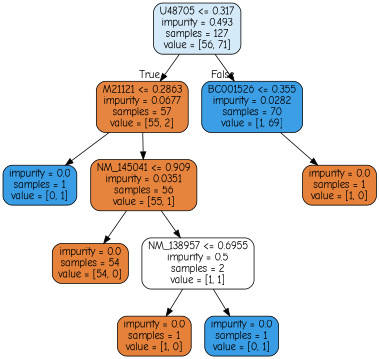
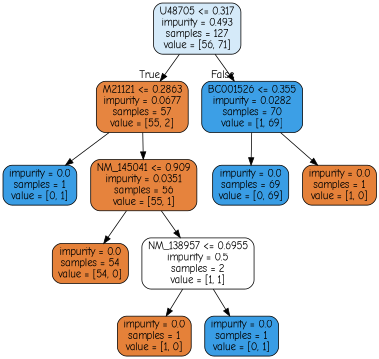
  digraph {
    fontname="Comic Neue"
    node [color=black fillcolor="#399de5ff" fontname="Comic Neue" shape=box style="filled, rounded"]
    edge [fontname="Comic Neue"]
    n1 [fillcolor="#399de536" label="U48705 <= 0.317\nimpurity = 0.493\nsamples = 127\nvalue = [56, 71]"]
    n2 [fillcolor="#e58139f6" label="M21121 <= 0.2863\nimpurity = 0.0677\nsamples = 57\nvalue = [55, 2]"]
    n3 [fillcolor="#399de5fb" label="BC001526 <= 0.355\nimpurity = 0.0282\nsamples = 70\nvalue = [1, 69]"]
    n4 [label="impurity = 0.0\nsamples = 1\nvalue = [0, 1]"]
    n5 [fillcolor="#e58139fa" label="NM_145041 <= 0.909\nimpurity = 0.0351\nsamples = 56\nvalue = [55, 1]"]
    n6 [fillcolor="#e58139ff" label="impurity = 0.0\nsamples = 54\nvalue = [54, 0]"]
    n7 [fillcolor="#e5813900" label="NM_138957 <= 0.6955\nimpurity = 0.5\nsamples = 2\nvalue = [1, 1]"]
    n8 [fillcolor="#e58139ff" label="impurity = 0.0\nsamples = 1\nvalue = [1, 0]"]
    n9 [label="impurity = 0.0\nsamples = 1\nvalue = [0, 1]"]
+   n10 [label="impurity = 0.0\nsamples = 69\nvalue = [0, 69]"]
    n11 [fillcolor="#e58139ff" label="impurity = 0.0\nsamples = 1\nvalue = [1, 0]"]
    n1 -> n2 [headlabel=True labelangle=45 labeldistance=2.5]
    n1 -> n3 [headlabel=False labelangle=-45 labeldistance=2.5]
    n2 -> n4
    n2 -> n5
+   n3 -> n10
    n3 -> n11
    n5 -> n6
    n5 -> n7
    n7 -> n8
    n7 -> n9
  }
